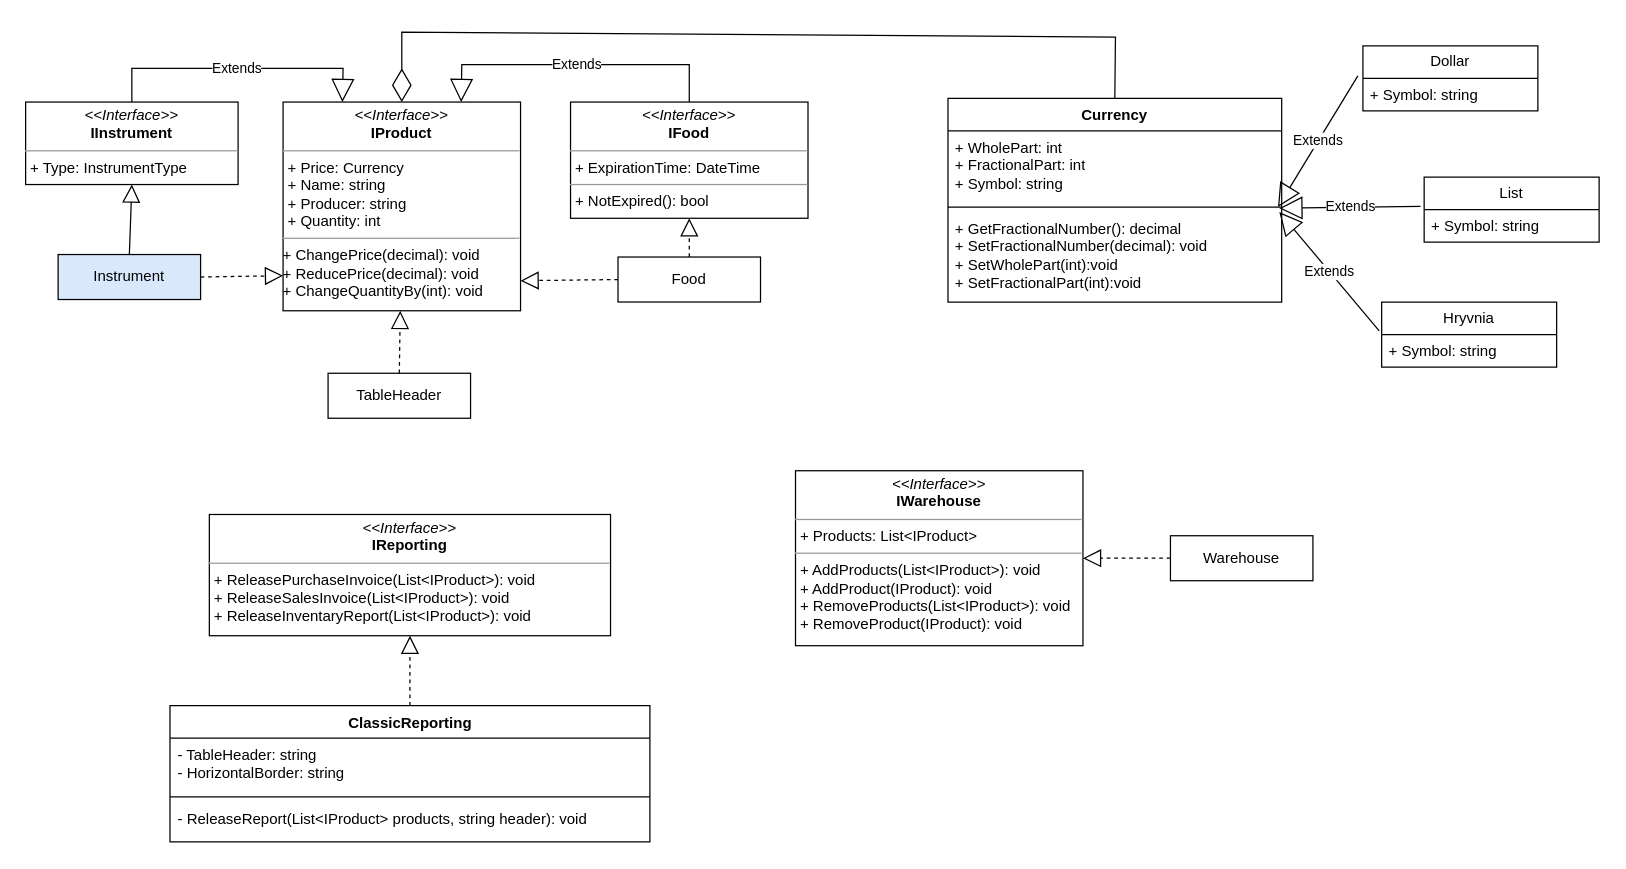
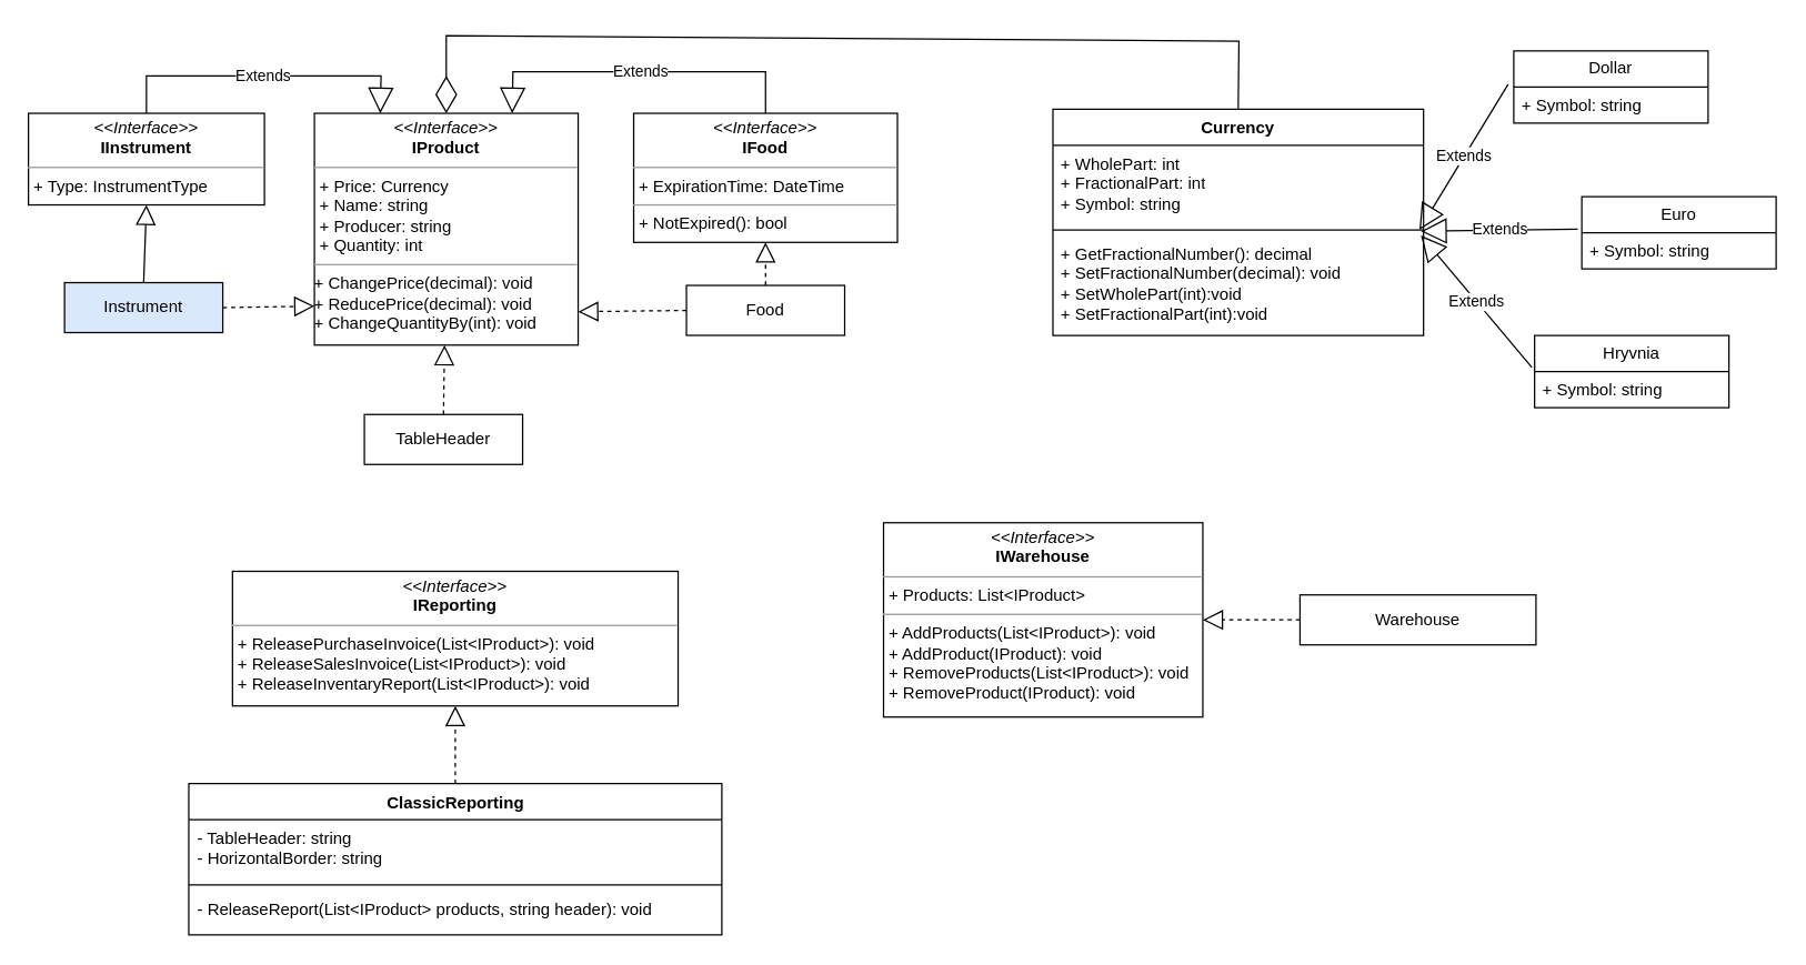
  <mxCell id="0" />
  <mxCell id="1" parent="0" />
  <mxCell id="2" value="&lt;p style=&quot;margin:0px;margin-top:4px;text-align:center;&quot;&gt;&lt;i&gt;&amp;lt;&amp;lt;Interface&amp;gt;&amp;gt;&lt;/i&gt;&lt;br&gt;&lt;b&gt;IProduct&lt;/b&gt;&lt;/p&gt;&lt;hr size=&quot;1&quot;&gt;&lt;p style=&quot;margin:0px;margin-left:4px;&quot;&gt;+ Price: Currency&lt;br&gt;+ Name: string&lt;/p&gt;&lt;p style=&quot;margin:0px;margin-left:4px;&quot;&gt;+ Producer: string&lt;/p&gt;&lt;p style=&quot;margin:0px;margin-left:4px;&quot;&gt;+ Quantity: int&lt;/p&gt;&lt;hr size=&quot;1&quot;&gt;+ ChangePrice(decimal): void&lt;br&gt;&lt;span style=&quot;background-color: initial;&quot;&gt;+ ReducePrice(decimal): void&lt;br&gt;&lt;/span&gt;&lt;span style=&quot;background-color: initial;&quot;&gt;+ ChangeQuantityBy(int): void&lt;/span&gt;&lt;span style=&quot;background-color: initial;&quot;&gt;&lt;br&gt;&lt;/span&gt;" style="verticalAlign=top;align=left;overflow=fill;fontSize=12;fontFamily=Helvetica;html=1;whiteSpace=wrap;" vertex="1" parent="1"><mxGeometry x="226" y="76" width="190" height="167" as="geometry" /></mxCell>
  <mxCell id="3" value="&lt;p style=&quot;margin:0px;margin-top:4px;text-align:center;&quot;&gt;&lt;i&gt;&amp;lt;&amp;lt;Interface&amp;gt;&amp;gt;&lt;/i&gt;&lt;br&gt;&lt;b&gt;IInstrument&lt;/b&gt;&lt;/p&gt;&lt;hr size=&quot;1&quot;&gt;&lt;p style=&quot;margin:0px;margin-left:4px;&quot;&gt;+ Type: InstrumentType&lt;br&gt;&lt;/p&gt;&lt;hr size=&quot;1&quot;&gt;&lt;p style=&quot;margin:0px;margin-left:4px;&quot;&gt;&lt;br&gt;&lt;/p&gt;" style="verticalAlign=top;align=left;overflow=fill;fontSize=12;fontFamily=Helvetica;html=1;whiteSpace=wrap;" vertex="1" parent="1"><mxGeometry x="20" y="76" width="170" height="66" as="geometry" /></mxCell>
  <mxCell id="4" value="&lt;p style=&quot;margin:0px;margin-top:4px;text-align:center;&quot;&gt;&lt;i&gt;&amp;lt;&amp;lt;Interface&amp;gt;&amp;gt;&lt;/i&gt;&lt;br&gt;&lt;b&gt;IFood&lt;/b&gt;&lt;/p&gt;&lt;hr size=&quot;1&quot;&gt;&lt;p style=&quot;margin:0px;margin-left:4px;&quot;&gt;+ ExpirationTime: DateTime&lt;br&gt;&lt;/p&gt;&lt;hr size=&quot;1&quot;&gt;&lt;p style=&quot;margin:0px;margin-left:4px;&quot;&gt;+ NotExpired(): bool&lt;br&gt;&lt;/p&gt;" style="verticalAlign=top;align=left;overflow=fill;fontSize=12;fontFamily=Helvetica;html=1;whiteSpace=wrap;" vertex="1" parent="1"><mxGeometry x="456" y="76" width="190" height="93" as="geometry" /></mxCell>
  <mxCell id="5" value="TableHeader" style="html=1;whiteSpace=wrap;" vertex="1" parent="1"><mxGeometry x="262" y="293" width="114" height="36" as="geometry" /></mxCell>
  <mxCell id="6" value="Instrument" style="html=1;whiteSpace=wrap;fillColor=#dae8fc;" vertex="1" parent="1"><mxGeometry x="46" y="198" width="114" height="36" as="geometry" /></mxCell>
  <mxCell id="7" value="Food" style="html=1;whiteSpace=wrap;" vertex="1" parent="1"><mxGeometry x="494" y="200" width="114" height="36" as="geometry" /></mxCell>
  <mxCell id="8" value="Currency" style="swimlane;fontStyle=1;align=center;verticalAlign=top;childLayout=stackLayout;horizontal=1;startSize=26;horizontalStack=0;resizeParent=1;resizeParentMax=0;resizeLast=0;collapsible=1;marginBottom=0;whiteSpace=wrap;html=1;" vertex="1" parent="1"><mxGeometry x="758" y="73" width="267" height="163" as="geometry" /></mxCell>
  <mxCell id="9" value="+ WholePart: int&lt;br&gt;+ FractionalPart: int&lt;br&gt;+ Symbol: string" style="text;strokeColor=none;fillColor=none;align=left;verticalAlign=top;spacingLeft=4;spacingRight=4;overflow=hidden;rotatable=0;points=[[0,0.5],[1,0.5]];portConstraint=eastwest;whiteSpace=wrap;html=1;" vertex="1" parent="8"><mxGeometry y="26" width="267" height="57" as="geometry" /></mxCell>
  <mxCell id="10" value="" style="line;strokeWidth=1;fillColor=none;align=left;verticalAlign=middle;spacingTop=-1;spacingLeft=3;spacingRight=3;rotatable=0;labelPosition=right;points=[];portConstraint=eastwest;strokeColor=inherit;" vertex="1" parent="8"><mxGeometry y="83" width="267" height="8" as="geometry" /></mxCell>
  <mxCell id="11" value="+ GetFractionalNumber(): decimal&lt;br&gt;+ SetFractionalNumber(decimal): void&lt;br&gt;+ SetWholePart(int):void&lt;br&gt;+ SetFractionalPart(int):void" style="text;strokeColor=none;fillColor=none;align=left;verticalAlign=top;spacingLeft=4;spacingRight=4;overflow=hidden;rotatable=0;points=[[0,0.5],[1,0.5]];portConstraint=eastwest;whiteSpace=wrap;html=1;" vertex="1" parent="8"><mxGeometry y="91" width="267" height="72" as="geometry" /></mxCell>
  <mxCell id="12" value="Dollar" style="swimlane;fontStyle=0;childLayout=stackLayout;horizontal=1;startSize=26;fillColor=none;horizontalStack=0;resizeParent=1;resizeParentMax=0;resizeLast=0;collapsible=1;marginBottom=0;whiteSpace=wrap;html=1;" vertex="1" parent="1"><mxGeometry x="1090" y="31" width="140" height="52" as="geometry" /></mxCell>
  <mxCell id="13" value="+ Symbol: string" style="text;strokeColor=none;fillColor=none;align=left;verticalAlign=top;spacingLeft=4;spacingRight=4;overflow=hidden;rotatable=0;points=[[0,0.5],[1,0.5]];portConstraint=eastwest;whiteSpace=wrap;html=1;" vertex="1" parent="12"><mxGeometry y="26" width="140" height="26" as="geometry" /></mxCell>
- <mxCell id="14" value="List" style="swimlane;fontStyle=0;childLayout=stackLayout;horizontal=1;startSize=26;fillColor=none;horizontalStack=0;resizeParent=1;resizeParentMax=0;resizeLast=0;collapsible=1;marginBottom=0;whiteSpace=wrap;html=1;" vertex="1" parent="1"><mxGeometry x="1139" y="136" width="140" height="52" as="geometry" /></mxCell>
+ <mxCell id="14" value="Euro" style="swimlane;fontStyle=0;childLayout=stackLayout;horizontal=1;startSize=26;fillColor=none;horizontalStack=0;resizeParent=1;resizeParentMax=0;resizeLast=0;collapsible=1;marginBottom=0;whiteSpace=wrap;html=1;" vertex="1" parent="1"><mxGeometry x="1139" y="136" width="140" height="52" as="geometry" /></mxCell>
  <mxCell id="15" value="+ Symbol: string" style="text;strokeColor=none;fillColor=none;align=left;verticalAlign=top;spacingLeft=4;spacingRight=4;overflow=hidden;rotatable=0;points=[[0,0.5],[1,0.5]];portConstraint=eastwest;whiteSpace=wrap;html=1;" vertex="1" parent="14"><mxGeometry y="26" width="140" height="26" as="geometry" /></mxCell>
  <mxCell id="16" value="Hryvnia" style="swimlane;fontStyle=0;childLayout=stackLayout;horizontal=1;startSize=26;fillColor=none;horizontalStack=0;resizeParent=1;resizeParentMax=0;resizeLast=0;collapsible=1;marginBottom=0;whiteSpace=wrap;html=1;" vertex="1" parent="1"><mxGeometry x="1105" y="236" width="140" height="52" as="geometry" /></mxCell>
  <mxCell id="17" value="+ Symbol: string" style="text;strokeColor=none;fillColor=none;align=left;verticalAlign=top;spacingLeft=4;spacingRight=4;overflow=hidden;rotatable=0;points=[[0,0.5],[1,0.5]];portConstraint=eastwest;whiteSpace=wrap;html=1;" vertex="1" parent="16"><mxGeometry y="26" width="140" height="26" as="geometry" /></mxCell>
  <mxCell id="18" value="&lt;p style=&quot;margin:0px;margin-top:4px;text-align:center;&quot;&gt;&lt;i&gt;&amp;lt;&amp;lt;Interface&amp;gt;&amp;gt;&lt;/i&gt;&lt;br&gt;&lt;b&gt;IReporting&lt;/b&gt;&lt;/p&gt;&lt;hr size=&quot;1&quot;&gt;&lt;p style=&quot;margin:0px;margin-left:4px;&quot;&gt;&lt;/p&gt;&lt;p style=&quot;margin:0px;margin-left:4px;&quot;&gt;+ ReleasePurchaseInvoice(List&amp;lt;IProduct&amp;gt;): void&lt;/p&gt;&lt;p style=&quot;margin:0px;margin-left:4px;&quot;&gt;+ ReleaseSalesInvoice(List&amp;lt;IProduct&amp;gt;): void&lt;br&gt;&lt;/p&gt;&lt;p style=&quot;margin:0px;margin-left:4px;&quot;&gt;+ ReleaseInventaryReport(List&amp;lt;IProduct&amp;gt;): void&lt;br&gt;&lt;/p&gt;" style="verticalAlign=top;align=left;overflow=fill;fontSize=12;fontFamily=Helvetica;html=1;whiteSpace=wrap;" vertex="1" parent="1"><mxGeometry x="167" y="406" width="321" height="97" as="geometry" /></mxCell>
  <mxCell id="19" value="ClassicReporting" style="swimlane;fontStyle=1;align=center;verticalAlign=top;childLayout=stackLayout;horizontal=1;startSize=26;horizontalStack=0;resizeParent=1;resizeParentMax=0;resizeLast=0;collapsible=1;marginBottom=0;whiteSpace=wrap;html=1;" vertex="1" parent="1"><mxGeometry x="135.5" y="559" width="384" height="109" as="geometry" /></mxCell>
  <mxCell id="20" value="- TableHeader: string&lt;br&gt;- HorizontalBorder: string" style="text;strokeColor=none;fillColor=none;align=left;verticalAlign=top;spacingLeft=4;spacingRight=4;overflow=hidden;rotatable=0;points=[[0,0.5],[1,0.5]];portConstraint=eastwest;whiteSpace=wrap;html=1;" vertex="1" parent="19"><mxGeometry y="26" width="384" height="43" as="geometry" /></mxCell>
  <mxCell id="21" value="" style="line;strokeWidth=1;fillColor=none;align=left;verticalAlign=middle;spacingTop=-1;spacingLeft=3;spacingRight=3;rotatable=0;labelPosition=right;points=[];portConstraint=eastwest;strokeColor=inherit;" vertex="1" parent="19"><mxGeometry y="69" width="384" height="8" as="geometry" /></mxCell>
  <mxCell id="22" value="- ReleaseReport(List&amp;lt;IProduct&amp;gt; products, string header): void" style="text;strokeColor=none;fillColor=none;align=left;verticalAlign=top;spacingLeft=4;spacingRight=4;overflow=hidden;rotatable=0;points=[[0,0.5],[1,0.5]];portConstraint=eastwest;whiteSpace=wrap;html=1;" vertex="1" parent="19"><mxGeometry y="77" width="384" height="32" as="geometry" /></mxCell>
  <mxCell id="23" value="&lt;p style=&quot;margin:0px;margin-top:4px;text-align:center;&quot;&gt;&lt;i&gt;&amp;lt;&amp;lt;Interface&amp;gt;&amp;gt;&lt;/i&gt;&lt;br&gt;&lt;b&gt;IWarehouse&lt;/b&gt;&lt;/p&gt;&lt;hr size=&quot;1&quot;&gt;&lt;p style=&quot;margin:0px;margin-left:4px;&quot;&gt;+ Products: List&amp;lt;IProduct&amp;gt;&lt;br&gt;&lt;/p&gt;&lt;hr size=&quot;1&quot;&gt;&lt;p style=&quot;margin:0px;margin-left:4px;&quot;&gt;+ AddProducts(List&amp;lt;IProduct&amp;gt;): void&lt;br&gt;+ AddProduct(IProduct): void&lt;br&gt;&lt;/p&gt;&lt;p style=&quot;margin:0px;margin-left:4px;&quot;&gt;+ RemoveProducts(List&amp;lt;IProduct&amp;gt;): void&lt;br&gt;&lt;/p&gt;&lt;p style=&quot;margin:0px;margin-left:4px;&quot;&gt;+ RemoveProduct(IProduct): void&lt;br&gt;&lt;/p&gt;" style="verticalAlign=top;align=left;overflow=fill;fontSize=12;fontFamily=Helvetica;html=1;whiteSpace=wrap;" vertex="1" parent="1"><mxGeometry x="636" y="371" width="230" height="140" as="geometry" /></mxCell>
- <mxCell id="24" value="Warehouse" style="html=1;whiteSpace=wrap;" vertex="1" parent="1"><mxGeometry x="936" y="423" width="114" height="36" as="geometry" /></mxCell>
+ <mxCell id="24" value="Warehouse" style="html=1;whiteSpace=wrap;" vertex="1" parent="1"><mxGeometry x="936" y="423" width="170" height="36" as="geometry" /></mxCell>
  <mxCell id="25" value="" style="endArrow=diamondThin;endFill=0;endSize=24;html=1;rounded=0;entryX=0.5;entryY=0;entryDx=0;entryDy=0;exitX=0.5;exitY=0;exitDx=0;exitDy=0;" edge="1" parent="1" source="8" target="2"><mxGeometry width="160" relative="1" as="geometry"><mxPoint x="570" y="605" as="sourcePoint" /><mxPoint x="710" y="715" as="targetPoint" /><Array as="points"><mxPoint x="892" y="24" /><mxPoint x="321" y="20" /></Array></mxGeometry></mxCell>
  <mxCell id="26" value="Extends" style="endArrow=block;endSize=16;endFill=0;html=1;rounded=0;exitX=-0.029;exitY=-0.077;exitDx=0;exitDy=0;exitPerimeter=0;entryX=0.989;entryY=-0.056;entryDx=0;entryDy=0;entryPerimeter=0;" edge="1" parent="1" source="13" target="11"><mxGeometry width="160" relative="1" as="geometry"><mxPoint x="555" y="359" as="sourcePoint" /><mxPoint x="1015" y="152" as="targetPoint" /></mxGeometry></mxCell>
  <mxCell id="27" value="Extends" style="endArrow=block;endSize=16;endFill=0;html=1;rounded=0;exitX=-0.021;exitY=-0.096;exitDx=0;exitDy=0;exitPerimeter=0;entryX=0.993;entryY=-0.042;entryDx=0;entryDy=0;entryPerimeter=0;" edge="1" parent="1" source="15" target="11"><mxGeometry x="-0.008" width="160" relative="1" as="geometry"><mxPoint x="555" y="359" as="sourcePoint" /><mxPoint x="1017" y="152" as="targetPoint" /><mxPoint as="offset" /></mxGeometry></mxCell>
  <mxCell id="28" value="Extends" style="endArrow=block;endSize=16;endFill=0;html=1;rounded=0;exitX=-0.014;exitY=-0.115;exitDx=0;exitDy=0;exitPerimeter=0;entryX=0.993;entryY=0;entryDx=0;entryDy=0;entryPerimeter=0;" edge="1" parent="1" source="17" target="11"><mxGeometry width="160" relative="1" as="geometry"><mxPoint x="1183" y="158" as="sourcePoint" /><mxPoint x="1011" y="154" as="targetPoint" /></mxGeometry></mxCell>
  <mxCell id="29" value="" style="endArrow=block;dashed=0;endFill=0;endSize=12;html=1;rounded=0;exitX=0.5;exitY=0;exitDx=0;exitDy=0;entryX=0.5;entryY=1;entryDx=0;entryDy=0;" edge="1" parent="1" source="6" target="3"><mxGeometry width="160" relative="1" as="geometry"><mxPoint x="135" y="261" as="sourcePoint" /><mxPoint x="295" y="261" as="targetPoint" /></mxGeometry></mxCell>
  <mxCell id="30" value="" style="endArrow=block;dashed=1;endFill=0;endSize=12;html=1;rounded=0;exitX=0.5;exitY=0;exitDx=0;exitDy=0;" edge="1" parent="1" source="5" target="2"><mxGeometry width="160" relative="1" as="geometry"><mxPoint x="123" y="313" as="sourcePoint" /><mxPoint x="125" y="162" as="targetPoint" /></mxGeometry></mxCell>
  <mxCell id="31" value="" style="endArrow=block;dashed=1;endFill=0;endSize=12;html=1;rounded=0;exitX=1;exitY=0.5;exitDx=0;exitDy=0;entryX=0;entryY=0.832;entryDx=0;entryDy=0;entryPerimeter=0;" edge="1" parent="1" source="6" target="2"><mxGeometry width="160" relative="1" as="geometry"><mxPoint x="329" y="303" as="sourcePoint" /><mxPoint x="330" y="253" as="targetPoint" /></mxGeometry></mxCell>
  <mxCell id="32" value="" style="endArrow=block;dashed=1;endFill=0;endSize=12;html=1;rounded=0;exitX=0;exitY=0.5;exitDx=0;exitDy=0;entryX=1;entryY=0.856;entryDx=0;entryDy=0;entryPerimeter=0;" edge="1" parent="1" source="7" target="2"><mxGeometry width="160" relative="1" as="geometry"><mxPoint x="170" y="226" as="sourcePoint" /><mxPoint x="236" y="225" as="targetPoint" /></mxGeometry></mxCell>
  <mxCell id="33" value="" style="endArrow=block;dashed=1;endFill=0;endSize=12;html=1;rounded=0;exitX=0.5;exitY=0;exitDx=0;exitDy=0;entryX=0.5;entryY=1;entryDx=0;entryDy=0;" edge="1" parent="1" source="7" target="4"><mxGeometry width="160" relative="1" as="geometry"><mxPoint x="113" y="208" as="sourcePoint" /><mxPoint x="115" y="152" as="targetPoint" /></mxGeometry></mxCell>
  <mxCell id="34" value="Extends" style="endArrow=block;endSize=16;endFill=0;html=1;rounded=0;exitX=0.5;exitY=0;exitDx=0;exitDy=0;entryX=0.25;entryY=0;entryDx=0;entryDy=0;" edge="1" parent="1" source="3" target="2"><mxGeometry x="-0.008" width="160" relative="1" as="geometry"><mxPoint x="1146" y="170" as="sourcePoint" /><mxPoint x="1033" y="171" as="targetPoint" /><mxPoint as="offset" /><Array as="points"><mxPoint x="105" y="49" /><mxPoint x="274" y="49" /></Array></mxGeometry></mxCell>
  <mxCell id="35" value="Extends" style="endArrow=block;endSize=16;endFill=0;html=1;rounded=0;exitX=0.5;exitY=0;exitDx=0;exitDy=0;entryX=0.75;entryY=0;entryDx=0;entryDy=0;" edge="1" parent="1" source="4" target="2"><mxGeometry x="-0.008" width="160" relative="1" as="geometry"><mxPoint x="192" y="73" as="sourcePoint" /><mxPoint x="361" y="73" as="targetPoint" /><mxPoint as="offset" /><Array as="points"><mxPoint x="551" y="46" /><mxPoint x="369" y="46" /></Array></mxGeometry></mxCell>
  <mxCell id="36" value="" style="endArrow=block;dashed=1;endFill=0;endSize=12;html=1;rounded=0;entryX=0.5;entryY=1;entryDx=0;entryDy=0;exitX=0.5;exitY=0;exitDx=0;exitDy=0;" edge="1" parent="1" source="19" target="18"><mxGeometry width="160" relative="1" as="geometry"><mxPoint x="319" y="560" as="sourcePoint" /><mxPoint x="352" y="531" as="targetPoint" /></mxGeometry></mxCell>
  <mxCell id="37" value="" style="endArrow=block;dashed=1;endFill=0;endSize=12;html=1;rounded=0;exitX=0;exitY=0.5;exitDx=0;exitDy=0;entryX=1;entryY=0.5;entryDx=0;entryDy=0;" edge="1" parent="1" source="24" target="23"><mxGeometry width="160" relative="1" as="geometry"><mxPoint x="294" y="293" as="sourcePoint" /><mxPoint x="295" y="243" as="targetPoint" /></mxGeometry></mxCell>
